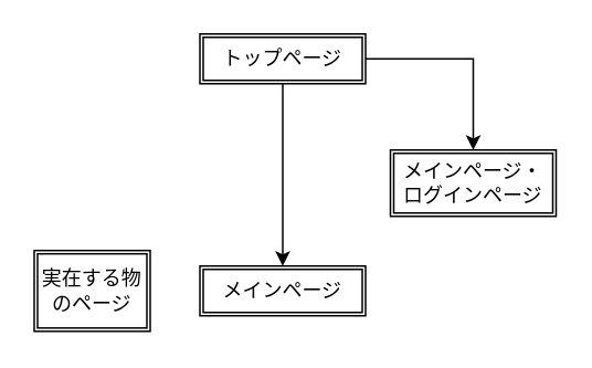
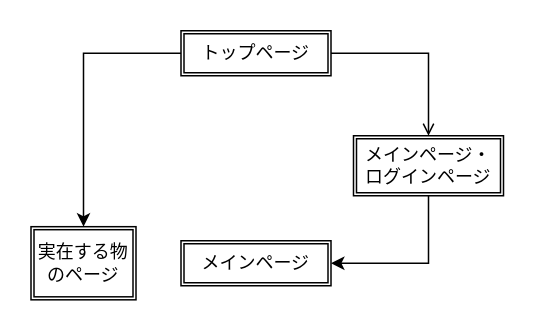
  <mxCell id="0" />
  <mxCell id="1" parent="0" />
- <mxCell id="2" style="edgeStyle=orthogonalEdgeStyle;rounded=0;orthogonalLoop=1;jettySize=auto;html=1;entryX=0.5;entryY=0;entryDx=0;entryDy=0;" parent="1" source="4" target="5" edge="1"><mxGeometry relative="1" as="geometry" /></mxCell>
- <mxCell id="3" style="edgeStyle=orthogonalEdgeStyle;rounded=0;orthogonalLoop=1;jettySize=auto;html=1;entryX=0.5;entryY=0;entryDx=0;entryDy=0;" parent="1" source="4" target="7" edge="1"><mxGeometry relative="1" as="geometry" /></mxCell>
+ <mxCell id="2" style="edgeStyle=orthogonalEdgeStyle;rounded=0;orthogonalLoop=1;jettySize=auto;html=1;" parent="1" source="4" target="8" edge="1"><mxGeometry relative="1" as="geometry" /></mxCell>
+ <mxCell id="3" style="edgeStyle=orthogonalEdgeStyle;rounded=0;orthogonalLoop=1;jettySize=auto;html=1;entryX=0.5;entryY=0;entryDx=0;entryDy=0;endArrow=open;" parent="1" source="4" target="7" edge="1"><mxGeometry relative="1" as="geometry" /></mxCell>
  <mxCell id="4" value="トップページ" style="shape=ext;double=1;rounded=0;whiteSpace=wrap;html=1;" parent="1" vertex="1"><mxGeometry x="120" y="20" width="100" height="30" as="geometry" /></mxCell>
  <mxCell id="5" value="メインページ" style="shape=ext;double=1;rounded=0;whiteSpace=wrap;html=1;" parent="1" vertex="1"><mxGeometry x="120" y="160" width="100" height="30" as="geometry" /></mxCell>
+ <mxCell id="6" style="edgeStyle=orthogonalEdgeStyle;rounded=0;orthogonalLoop=1;jettySize=auto;html=1;entryX=1;entryY=0.5;entryDx=0;entryDy=0;" parent="1" source="7" target="5" edge="1"><mxGeometry relative="1" as="geometry"><Array as="points"><mxPoint x="285" y="175" /></Array></mxGeometry></mxCell>
  <mxCell id="7" value="メインページ・&lt;br&gt;ログインページ" style="shape=ext;double=1;rounded=0;whiteSpace=wrap;html=1;" parent="1" vertex="1"><mxGeometry x="235" y="90" width="100" height="40" as="geometry" /></mxCell>
  <mxCell id="8" value="実在する物のページ" style="shape=ext;double=1;rounded=0;whiteSpace=wrap;html=1;" parent="1" vertex="1"><mxGeometry x="20" y="150.63" width="70" height="48.75" as="geometry" /></mxCell>
  <mxCell id="9" style="edgeStyle=orthogonalEdgeStyle;rounded=0;orthogonalLoop=1;jettySize=auto;html=1;exitX=0.5;exitY=1;exitDx=0;exitDy=0;" parent="1" source="8" target="8" edge="1"><mxGeometry relative="1" as="geometry" /></mxCell>
